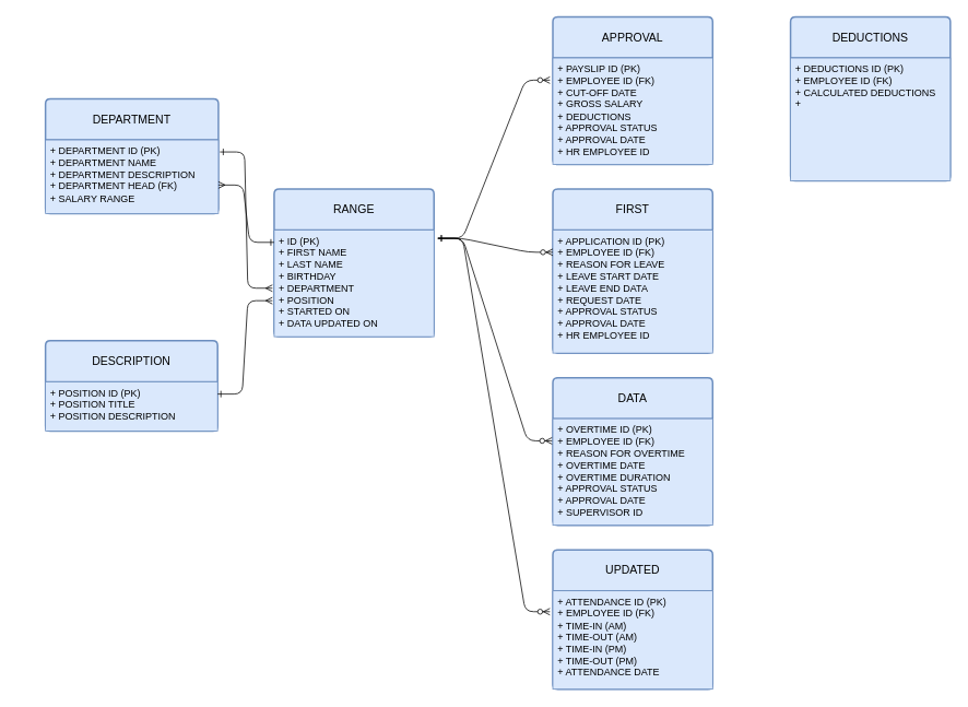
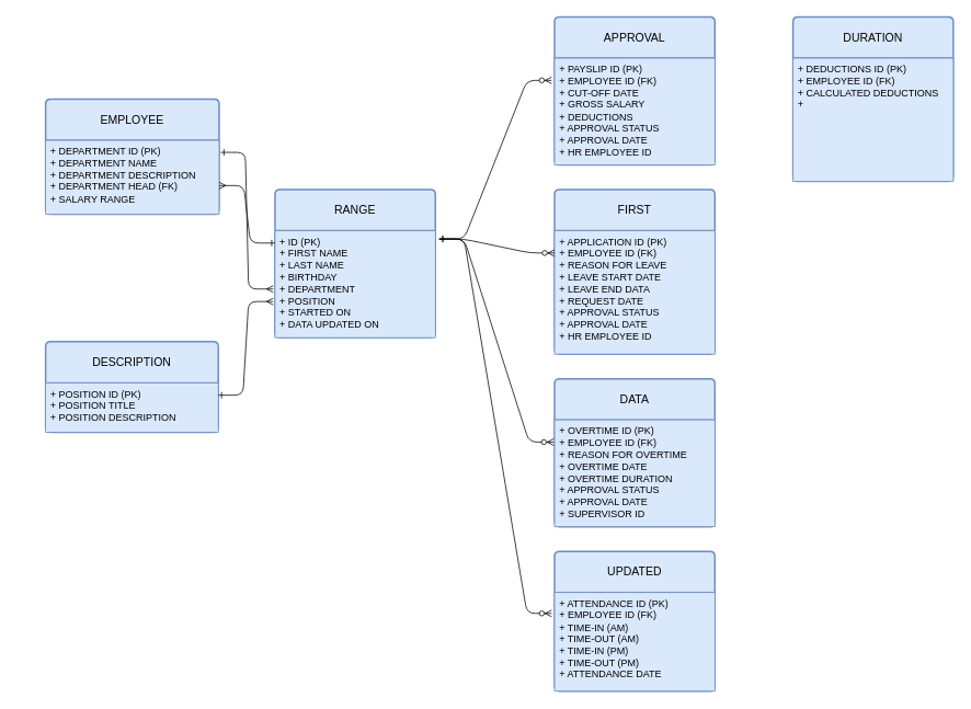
  <mxCell id="0" />
  <mxCell id="1" parent="0" />
  <mxCell id="2" value="RANGE" style="swimlane;childLayout=stackLayout;horizontal=1;startSize=50;horizontalStack=0;rounded=1;fontSize=14;fontStyle=0;strokeWidth=2;resizeParent=0;resizeLast=1;shadow=0;dashed=0;align=center;arcSize=4;whiteSpace=wrap;html=1;fillColor=#dae8fc;strokeColor=#6c8ebf;" parent="1" vertex="1"><mxGeometry x="334" y="230" width="195" height="180" as="geometry" /></mxCell>
  <mxCell id="3" value="+ ID (PK)&lt;br&gt;+ FIRST NAME&lt;br&gt;+ LAST NAME&lt;br&gt;+ BIRTHDAY&lt;br&gt;+ DEPARTMENT&lt;br&gt;+ POSITION&lt;br&gt;+ STARTED ON&lt;br&gt;+ DATA UPDATED ON" style="align=left;strokeColor=#6c8ebf;fillColor=#dae8fc;spacingLeft=4;fontSize=12;verticalAlign=top;resizable=0;rotatable=0;part=1;html=1;" parent="2" vertex="1"><mxGeometry y="50" width="195" height="130" as="geometry" /></mxCell>
  <mxCell id="4" value="FIRST" style="swimlane;childLayout=stackLayout;horizontal=1;startSize=50;horizontalStack=0;rounded=1;fontSize=14;fontStyle=0;strokeWidth=2;resizeParent=0;resizeLast=1;shadow=0;dashed=0;align=center;arcSize=4;whiteSpace=wrap;html=1;fillColor=#dae8fc;strokeColor=#6c8ebf;" parent="1" vertex="1"><mxGeometry x="674" y="230" width="195" height="200" as="geometry" /></mxCell>
  <mxCell id="5" value="+ APPLICATION ID (PK)&lt;br&gt;+ EMPLOYEE ID (FK)&lt;br&gt;+ REASON FOR LEAVE&lt;br&gt;+ LEAVE START DATE&lt;br&gt;+ LEAVE END DATA&lt;br&gt;+ REQUEST DATE&lt;br&gt;+ APPROVAL STATUS&lt;br&gt;+ APPROVAL DATE&lt;br&gt;+ HR EMPLOYEE ID" style="align=left;strokeColor=#6c8ebf;fillColor=#dae8fc;spacingLeft=4;fontSize=12;verticalAlign=top;resizable=0;rotatable=0;part=1;html=1;" parent="4" vertex="1"><mxGeometry y="50" width="195" height="150" as="geometry" /></mxCell>
  <mxCell id="6" value="APPROVAL" style="swimlane;childLayout=stackLayout;horizontal=1;startSize=50;horizontalStack=0;rounded=1;fontSize=14;fontStyle=0;strokeWidth=2;resizeParent=0;resizeLast=1;shadow=0;dashed=0;align=center;arcSize=4;whiteSpace=wrap;html=1;fillColor=#dae8fc;strokeColor=#6c8ebf;" parent="1" vertex="1"><mxGeometry x="674" y="20" width="195" height="180" as="geometry" /></mxCell>
  <mxCell id="7" value="+ PAYSLIP ID (PK)&lt;br&gt;+ EMPLOYEE ID (FK)&lt;br&gt;+ CUT-OFF DATE&lt;br&gt;+ GROSS SALARY&lt;br&gt;+ DEDUCTIONS&lt;br&gt;+ APPROVAL STATUS&lt;br&gt;+ APPROVAL DATE&lt;br&gt;+ HR EMPLOYEE ID" style="align=left;strokeColor=#6c8ebf;fillColor=#dae8fc;spacingLeft=4;fontSize=12;verticalAlign=top;resizable=0;rotatable=0;part=1;html=1;" parent="6" vertex="1"><mxGeometry y="50" width="195" height="130" as="geometry" /></mxCell>
  <mxCell id="8" value="" style="edgeStyle=entityRelationEdgeStyle;endArrow=ERzeroToMany;startArrow=none;endFill=1;startFill=0;entryX=-0.018;entryY=0.208;entryDx=0;entryDy=0;entryPerimeter=0;" parent="1" target="7" edge="1"><mxGeometry width="100" height="100" relative="1" as="geometry"><mxPoint x="534" y="290" as="sourcePoint" /><mxPoint x="411" y="527.5" as="targetPoint" /><Array as="points"><mxPoint x="364" y="310" /><mxPoint x="444" y="130" /></Array></mxGeometry></mxCell>
  <mxCell id="9" value="DATA" style="swimlane;childLayout=stackLayout;horizontal=1;startSize=50;horizontalStack=0;rounded=1;fontSize=14;fontStyle=0;strokeWidth=2;resizeParent=0;resizeLast=1;shadow=0;dashed=0;align=center;arcSize=4;whiteSpace=wrap;html=1;fillColor=#dae8fc;strokeColor=#6c8ebf;" parent="1" vertex="1"><mxGeometry x="674" y="460" width="195" height="180" as="geometry" /></mxCell>
  <mxCell id="10" value="+ OVERTIME ID (PK)&lt;br style=&quot;border-color: var(--border-color);&quot;&gt;+ EMPLOYEE ID (FK)&lt;br style=&quot;border-color: var(--border-color);&quot;&gt;+ REASON FOR OVERTIME&lt;br style=&quot;border-color: var(--border-color);&quot;&gt;+ OVERTIME DATE&lt;br style=&quot;border-color: var(--border-color);&quot;&gt;+ OVERTIME DURATION&lt;br style=&quot;border-color: var(--border-color);&quot;&gt;+ APPROVAL STATUS&lt;br&gt;+ APPROVAL DATE&lt;br style=&quot;border-color: var(--border-color);&quot;&gt;+ SUPERVISOR ID" style="align=left;strokeColor=#6c8ebf;fillColor=#dae8fc;spacingLeft=4;fontSize=12;verticalAlign=top;resizable=0;rotatable=0;part=1;html=1;" parent="9" vertex="1"><mxGeometry y="50" width="195" height="130" as="geometry" /></mxCell>
  <mxCell id="11" value="DESCRIPTION" style="swimlane;childLayout=stackLayout;horizontal=1;startSize=50;horizontalStack=0;rounded=1;fontSize=14;fontStyle=0;strokeWidth=2;resizeParent=0;resizeLast=1;shadow=0;dashed=0;align=center;arcSize=4;whiteSpace=wrap;html=1;fillColor=#dae8fc;strokeColor=#6c8ebf;" parent="1" vertex="1"><mxGeometry x="55" y="415" width="210" height="110" as="geometry" /></mxCell>
  <mxCell id="12" value="+ POSITION ID (PK)&lt;br&gt;+ POSITION TITLE&lt;br&gt;+ POSITION DESCRIPTION" style="align=left;strokeColor=#6c8ebf;fillColor=#dae8fc;spacingLeft=4;fontSize=12;verticalAlign=top;resizable=0;rotatable=0;part=1;html=1;" parent="11" vertex="1"><mxGeometry y="50" width="210" height="60" as="geometry" /></mxCell>
  <mxCell id="13" value="" style="edgeStyle=entityRelationEdgeStyle;endArrow=ERzeroToMany;startArrow=ERone;endFill=1;startFill=0;entryX=-0.005;entryY=0.208;entryDx=0;entryDy=0;entryPerimeter=0;" parent="1" target="10" edge="1"><mxGeometry width="100" height="100" relative="1" as="geometry"><mxPoint x="534" y="290" as="sourcePoint" /><mxPoint x="565.49" y="528.08" as="targetPoint" /><Array as="points"><mxPoint x="459" y="240" /><mxPoint x="469" y="360" /><mxPoint x="310" y="170" /><mxPoint x="450" y="220" /><mxPoint x="460" y="210" /><mxPoint x="290" y="190" /><mxPoint x="290" y="180" /></Array></mxGeometry></mxCell>
  <mxCell id="14" value="" style="edgeStyle=entityRelationEdgeStyle;endArrow=ERmany;startArrow=ERone;endFill=0;startFill=0;entryX=-0.011;entryY=0.662;entryDx=0;entryDy=0;entryPerimeter=0;exitX=1;exitY=0.25;exitDx=0;exitDy=0;" parent="1" source="12" target="3" edge="1"><mxGeometry width="100" height="100" relative="1" as="geometry"><mxPoint x="259" y="213" as="sourcePoint" /><mxPoint x="403" y="230" as="targetPoint" /><Array as="points"><mxPoint x="40" y="93" /><mxPoint x="290" y="133" /><mxPoint x="180" y="143" /><mxPoint x="190" y="133" /><mxPoint x="20" y="113" /><mxPoint x="20" y="103" /></Array></mxGeometry></mxCell>
- <mxCell id="15" value="DEPARTMENT" style="swimlane;childLayout=stackLayout;horizontal=1;startSize=50;horizontalStack=0;rounded=1;fontSize=14;fontStyle=0;strokeWidth=2;resizeParent=0;resizeLast=1;shadow=0;dashed=0;align=center;arcSize=4;whiteSpace=wrap;html=1;fillColor=#dae8fc;strokeColor=#6c8ebf;" parent="1" vertex="1"><mxGeometry x="55" y="120" width="211" height="140" as="geometry" /></mxCell>
+ <mxCell id="15" value="EMPLOYEE" style="swimlane;childLayout=stackLayout;horizontal=1;startSize=50;horizontalStack=0;rounded=1;fontSize=14;fontStyle=0;strokeWidth=2;resizeParent=0;resizeLast=1;shadow=0;dashed=0;align=center;arcSize=4;whiteSpace=wrap;html=1;fillColor=#dae8fc;strokeColor=#6c8ebf;" parent="1" vertex="1"><mxGeometry x="55" y="120" width="211" height="140" as="geometry" /></mxCell>
  <mxCell id="16" value="+ DEPARTMENT ID (PK)&lt;br&gt;+ DEPARTMENT NAME&lt;br&gt;+ DEPARTMENT DESCRIPTION&lt;br&gt;+ DEPARTMENT HEAD (FK)&lt;br&gt;+ SALARY RANGE" style="align=left;strokeColor=#6c8ebf;fillColor=#dae8fc;spacingLeft=4;fontSize=12;verticalAlign=top;resizable=0;rotatable=0;part=1;html=1;" parent="15" vertex="1"><mxGeometry y="50" width="211" height="90" as="geometry" /></mxCell>
  <mxCell id="17" style="edgeStyle=orthogonalEdgeStyle;rounded=0;orthogonalLoop=1;jettySize=auto;html=1;exitX=0.5;exitY=1;exitDx=0;exitDy=0;" parent="15" source="16" target="16" edge="1"><mxGeometry relative="1" as="geometry" /></mxCell>
  <mxCell id="18" value="" style="edgeStyle=entityRelationEdgeStyle;endArrow=ERmany;startArrow=ERone;endFill=0;startFill=0;entryX=-0.011;entryY=0.545;entryDx=0;entryDy=0;entryPerimeter=0;exitX=1.009;exitY=0.163;exitDx=0;exitDy=0;exitPerimeter=0;" parent="1" source="16" target="3" edge="1"><mxGeometry width="100" height="100" relative="1" as="geometry"><mxPoint x="269" y="418" as="sourcePoint" /><mxPoint x="342" y="376" as="targetPoint" /><Array as="points"><mxPoint x="50" y="103" /><mxPoint x="294" y="270" /><mxPoint x="314" y="270" /><mxPoint x="300" y="143" /><mxPoint x="190" y="153" /><mxPoint x="200" y="143" /><mxPoint x="30" y="123" /><mxPoint x="30" y="113" /></Array></mxGeometry></mxCell>
  <mxCell id="19" value="" style="edgeStyle=entityRelationEdgeStyle;endArrow=ERone;startArrow=ERmany;endFill=0;startFill=0;entryX=0;entryY=0.115;entryDx=0;entryDy=0;entryPerimeter=0;exitX=1;exitY=0.75;exitDx=0;exitDy=0;" parent="1" source="15" target="3" edge="1"><mxGeometry width="100" height="100" relative="1" as="geometry"><mxPoint x="266" y="210" as="sourcePoint" /><mxPoint x="328" y="380" as="targetPoint" /><Array as="points"><mxPoint x="46" y="132" /><mxPoint x="324" y="250" /><mxPoint x="296" y="172" /><mxPoint x="296" y="295" /><mxPoint x="186" y="182" /><mxPoint x="196" y="172" /><mxPoint x="26" y="152" /><mxPoint x="26" y="142" /></Array></mxGeometry></mxCell>
  <mxCell id="20" value="UPDATED" style="swimlane;childLayout=stackLayout;horizontal=1;startSize=50;horizontalStack=0;rounded=1;fontSize=14;fontStyle=0;strokeWidth=2;resizeParent=0;resizeLast=1;shadow=0;dashed=0;align=center;arcSize=4;whiteSpace=wrap;html=1;fillColor=#dae8fc;strokeColor=#6c8ebf;" parent="1" vertex="1"><mxGeometry x="674" y="670" width="195" height="170" as="geometry" /></mxCell>
  <mxCell id="21" value="+ ATTENDANCE ID (PK)&lt;br style=&quot;border-color: var(--border-color);&quot;&gt;+ EMPLOYEE ID (FK)&lt;br style=&quot;border-color: var(--border-color);&quot;&gt;+ TIME-IN (AM)&lt;br&gt;+ TIME-OUT (AM)&lt;br&gt;+ TIME-IN (PM)&lt;br&gt;+ TIME-OUT (PM)&lt;br style=&quot;border-color: var(--border-color);&quot;&gt;+ ATTENDANCE DATE" style="align=left;strokeColor=#6c8ebf;fillColor=#dae8fc;spacingLeft=4;fontSize=12;verticalAlign=top;resizable=0;rotatable=0;part=1;html=1;" parent="20" vertex="1"><mxGeometry y="50" width="195" height="120" as="geometry" /></mxCell>
  <mxCell id="22" value="" style="edgeStyle=entityRelationEdgeStyle;endArrow=ERzeroToMany;startArrow=ERone;endFill=1;startFill=0;entryX=-0.018;entryY=0.212;entryDx=0;entryDy=0;entryPerimeter=0;" parent="1" target="21" edge="1"><mxGeometry width="100" height="100" relative="1" as="geometry"><mxPoint x="534" y="290" as="sourcePoint" /><mxPoint x="674" y="780" as="targetPoint" /><Array as="points"><mxPoint x="469" y="250" /><mxPoint x="479" y="370" /><mxPoint x="320" y="180" /><mxPoint x="460" y="230" /><mxPoint x="470" y="220" /><mxPoint x="300" y="200" /><mxPoint x="300" y="190" /></Array></mxGeometry></mxCell>
  <mxCell id="23" value="" style="edgeStyle=entityRelationEdgeStyle;endArrow=ERzeroToMany;startArrow=none;endFill=1;startFill=0;exitX=1.021;exitY=0.077;exitDx=0;exitDy=0;exitPerimeter=0;entryX=0;entryY=0.18;entryDx=0;entryDy=0;entryPerimeter=0;" parent="1" source="3" edge="1" target="5"><mxGeometry width="100" height="100" relative="1" as="geometry"><mxPoint x="334" y="360" as="sourcePoint" /><mxPoint x="674" y="310" as="targetPoint" /><Array as="points"><mxPoint x="314" y="170" /><mxPoint x="564" y="210" /><mxPoint x="454" y="220" /><mxPoint x="464" y="210" /><mxPoint x="294" y="190" /><mxPoint x="294" y="180" /></Array></mxGeometry></mxCell>
- <mxCell id="24" value="DEDUCTIONS" style="swimlane;childLayout=stackLayout;horizontal=1;startSize=50;horizontalStack=0;rounded=1;fontSize=14;fontStyle=0;strokeWidth=2;resizeParent=0;resizeLast=1;shadow=0;dashed=0;align=center;arcSize=4;whiteSpace=wrap;html=1;fillColor=#dae8fc;strokeColor=#6c8ebf;" vertex="1" parent="1"><mxGeometry x="964" y="20" width="195" height="200" as="geometry" /></mxCell>
+ <mxCell id="24" value="DURATION" style="swimlane;childLayout=stackLayout;horizontal=1;startSize=50;horizontalStack=0;rounded=1;fontSize=14;fontStyle=0;strokeWidth=2;resizeParent=0;resizeLast=1;shadow=0;dashed=0;align=center;arcSize=4;whiteSpace=wrap;html=1;fillColor=#dae8fc;strokeColor=#6c8ebf;" vertex="1" parent="1"><mxGeometry x="964" y="20" width="195" height="200" as="geometry" /></mxCell>
  <mxCell id="25" value="+ DEDUCTIONS ID (PK)&lt;br&gt;+ EMPLOYEE ID (FK)&lt;br&gt;+ CALCULATED DEDUCTIONS&lt;br&gt;+&amp;nbsp;" style="align=left;strokeColor=#6c8ebf;fillColor=#dae8fc;spacingLeft=4;fontSize=12;verticalAlign=top;resizable=0;rotatable=0;part=1;html=1;" vertex="1" parent="24"><mxGeometry y="50" width="195" height="150" as="geometry" /></mxCell>
